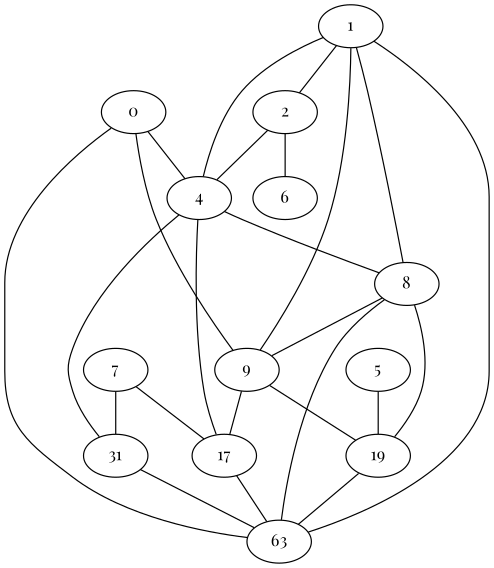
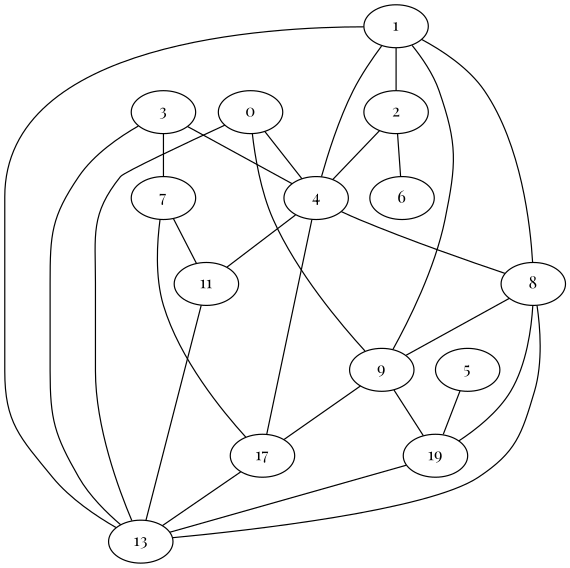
  graph {
    fontname="Playfair Display"
    node [fillcolor=white fontname="Playfair Display" style=filled]
    edge [fontname="Playfair Display"]
    0
    4
    9
-   13 [label=63]
+   13
    8
    n6 [label=17]
-   11 [label=31]
+   11
    n8 [label=19]
    1
    2
    6
+   3
    7
    5
    0 -- 4
    0 -- 9
    0 -- 13
    4 -- 8
    4 -- n6
    4 -- 11
    9 -- n6
    9 -- n8
    8 -- 9
    8 -- 13
    8 -- n8
    n6 -- 13
    11 -- 13
    n8 -- 13
    1 -- 4
    1 -- 9
    1 -- 13
    1 -- 8
    1 -- 2
    2 -- 4
    2 -- 6
+   3 -- 4
+   3 -- 13
+   3 -- 7
    7 -- n6
    7 -- 11
    5 -- n8
  }
